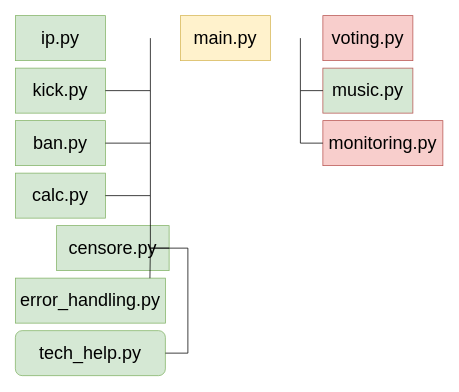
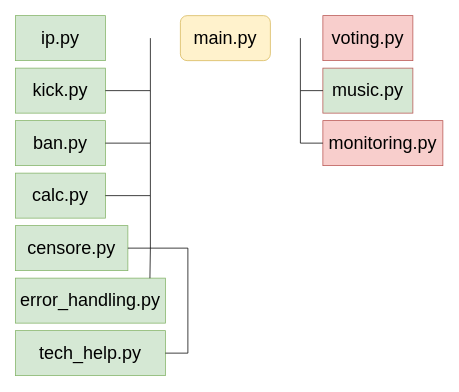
  <mxCell id="0" />
  <mxCell id="1" parent="0" />
- <mxCell id="2" value="&lt;font style=&quot;font-size: 24px;&quot;&gt;main.py&lt;/font&gt;" style="whiteSpace=wrap;html=1;fillColor=#fff2cc;strokeColor=#d6b656;rounded=0;" parent="1" vertex="1"><mxGeometry x="240" y="20" width="120" height="60" as="geometry" /></mxCell>
+ <mxCell id="2" value="&lt;font style=&quot;font-size: 24px;&quot;&gt;main.py&lt;/font&gt;" style="rounded=1;whiteSpace=wrap;html=1;fillColor=#fff2cc;strokeColor=#d6b656;" parent="1" vertex="1"><mxGeometry x="240" y="20" width="120" height="60" as="geometry" /></mxCell>
  <mxCell id="3" value="ip.py" style="rounded=0;whiteSpace=wrap;html=1;fontSize=24;fillColor=#d5e8d4;strokeColor=#82b366;" parent="1" vertex="1"><mxGeometry x="20" y="20" width="120" height="60" as="geometry" /></mxCell>
  <mxCell id="4" value="kick.py" style="rounded=0;whiteSpace=wrap;html=1;fontSize=24;fillColor=#d5e8d4;strokeColor=#82b366;" parent="1" vertex="1"><mxGeometry x="20" y="90" width="120" height="60" as="geometry" /></mxCell>
  <mxCell id="5" value="ban.py&lt;br&gt;" style="rounded=0;whiteSpace=wrap;html=1;fontSize=24;fillColor=#d5e8d4;strokeColor=#82b366;" parent="1" vertex="1"><mxGeometry x="20" y="160" width="120" height="60" as="geometry" /></mxCell>
- <mxCell id="6" value="censore.py" style="rounded=0;whiteSpace=wrap;html=1;fontSize=24;fillColor=#d5e8d4;strokeColor=#82b366;" parent="1" vertex="1"><mxGeometry x="75" y="300" width="150" height="60" as="geometry" /></mxCell>
+ <mxCell id="6" value="censore.py" style="rounded=0;whiteSpace=wrap;html=1;fontSize=24;fillColor=#d5e8d4;strokeColor=#82b366;" parent="1" vertex="1"><mxGeometry x="20" y="300" width="150" height="60" as="geometry" /></mxCell>
  <mxCell id="7" value="calc.py" style="rounded=0;whiteSpace=wrap;html=1;fontSize=24;fillColor=#d5e8d4;strokeColor=#82b366;" parent="1" vertex="1"><mxGeometry x="20" y="230" width="120" height="60" as="geometry" /></mxCell>
  <mxCell id="8" value="error_handling.py" style="rounded=0;whiteSpace=wrap;html=1;fontSize=24;fillColor=#d5e8d4;strokeColor=#82b366;" parent="1" vertex="1"><mxGeometry x="20" y="370" width="200" height="60" as="geometry" /></mxCell>
- <mxCell id="9" value="tech_help.py" style="whiteSpace=wrap;html=1;fontSize=24;fillColor=#d5e8d4;strokeColor=#82b366;rounded=1;" parent="1" vertex="1"><mxGeometry x="20" y="440" width="200" height="60" as="geometry" /></mxCell>
+ <mxCell id="9" value="tech_help.py" style="rounded=0;whiteSpace=wrap;html=1;fontSize=24;fillColor=#d5e8d4;strokeColor=#82b366;" parent="1" vertex="1"><mxGeometry x="20" y="440" width="200" height="60" as="geometry" /></mxCell>
  <mxCell id="10" value="voting.py" style="rounded=0;whiteSpace=wrap;html=1;fontSize=24;fillColor=#f8cecc;strokeColor=#b85450;" parent="1" vertex="1"><mxGeometry x="430" y="20" width="120" height="60" as="geometry" /></mxCell>
  <mxCell id="11" value="monitoring.py" style="rounded=0;whiteSpace=wrap;html=1;fontSize=24;fillColor=#f8cecc;strokeColor=#b85450;" parent="1" vertex="1"><mxGeometry x="430" y="160" width="160" height="60" as="geometry" /></mxCell>
  <mxCell id="12" value="music.py" style="rounded=0;whiteSpace=wrap;html=1;fontSize=24;fillColor=#d5e8d4;strokeColor=#b85450;" parent="1" vertex="1"><mxGeometry x="430" y="90" width="120" height="60" as="geometry" /></mxCell>
  <mxCell id="13" value="" style="endArrow=none;html=1;fontSize=24;exitX=1;exitY=0.5;exitDx=0;exitDy=0;" parent="1" source="4" edge="1"><mxGeometry width="50" height="50" relative="1" as="geometry"><mxPoint x="490" y="300" as="sourcePoint" /><mxPoint x="200" y="120" as="targetPoint" /></mxGeometry></mxCell>
  <mxCell id="14" value="" style="endArrow=none;html=1;fontSize=24;" parent="1" edge="1"><mxGeometry width="50" height="50" relative="1" as="geometry"><mxPoint x="200" y="120" as="sourcePoint" /><mxPoint x="200" y="50" as="targetPoint" /></mxGeometry></mxCell>
  <mxCell id="15" value="" style="endArrow=none;html=1;fontSize=24;exitX=1;exitY=0.5;exitDx=0;exitDy=0;" parent="1" source="5" edge="1"><mxGeometry width="50" height="50" relative="1" as="geometry"><mxPoint x="160" y="140" as="sourcePoint" /><mxPoint x="200" y="190" as="targetPoint" /></mxGeometry></mxCell>
  <mxCell id="16" value="" style="endArrow=none;html=1;fontSize=24;" parent="1" edge="1"><mxGeometry width="50" height="50" relative="1" as="geometry"><mxPoint x="200" y="120" as="sourcePoint" /><mxPoint x="200" y="190" as="targetPoint" /></mxGeometry></mxCell>
  <mxCell id="17" value="" style="endArrow=none;html=1;fontSize=24;exitX=1;exitY=0.5;exitDx=0;exitDy=0;" parent="1" source="7" edge="1"><mxGeometry width="50" height="50" relative="1" as="geometry"><mxPoint x="160" y="210" as="sourcePoint" /><mxPoint x="200" y="260" as="targetPoint" /></mxGeometry></mxCell>
  <mxCell id="18" value="" style="endArrow=none;html=1;fontSize=24;" parent="1" edge="1"><mxGeometry width="50" height="50" relative="1" as="geometry"><mxPoint x="200" y="190" as="sourcePoint" /><mxPoint x="200" y="260" as="targetPoint" /></mxGeometry></mxCell>
  <mxCell id="19" value="" style="endArrow=none;html=1;fontSize=24;exitX=1;exitY=0.5;exitDx=0;exitDy=0;" parent="1" source="6" edge="1"><mxGeometry width="50" height="50" relative="1" as="geometry"><mxPoint x="180" y="230" as="sourcePoint" /><mxPoint x="200" y="330" as="targetPoint" /></mxGeometry></mxCell>
  <mxCell id="20" value="" style="endArrow=none;html=1;fontSize=24;" parent="1" edge="1"><mxGeometry width="50" height="50" relative="1" as="geometry"><mxPoint x="200" y="330" as="sourcePoint" /><mxPoint x="200" y="260" as="targetPoint" /></mxGeometry></mxCell>
  <mxCell id="21" value="" style="endArrow=none;html=1;fontSize=24;exitX=0.897;exitY=0.002;exitDx=0;exitDy=0;exitPerimeter=0;" parent="1" source="8" edge="1"><mxGeometry width="50" height="50" relative="1" as="geometry"><mxPoint x="190" y="350" as="sourcePoint" /><mxPoint x="200" y="330" as="targetPoint" /></mxGeometry></mxCell>
  <mxCell id="22" value="" style="endArrow=none;html=1;fontSize=24;exitX=1;exitY=0.5;exitDx=0;exitDy=0;" parent="1" source="9" edge="1"><mxGeometry width="50" height="50" relative="1" as="geometry"><mxPoint x="200" y="360" as="sourcePoint" /><mxPoint x="250" y="470" as="targetPoint" /></mxGeometry></mxCell>
  <mxCell id="23" value="" style="endArrow=none;html=1;fontSize=24;" parent="1" edge="1"><mxGeometry width="50" height="50" relative="1" as="geometry"><mxPoint x="250" y="470" as="sourcePoint" /><mxPoint x="250" y="330" as="targetPoint" /></mxGeometry></mxCell>
  <mxCell id="24" value="" style="endArrow=none;html=1;fontSize=24;" parent="1" edge="1"><mxGeometry width="50" height="50" relative="1" as="geometry"><mxPoint x="200" y="330" as="sourcePoint" /><mxPoint x="250" y="330" as="targetPoint" /></mxGeometry></mxCell>
  <mxCell id="25" value="" style="endArrow=none;html=1;fontSize=24;exitX=0;exitY=0.5;exitDx=0;exitDy=0;" parent="1" source="12" edge="1"><mxGeometry width="50" height="50" relative="1" as="geometry"><mxPoint x="340" y="120" as="sourcePoint" /><mxPoint x="400" y="120" as="targetPoint" /></mxGeometry></mxCell>
  <mxCell id="26" value="" style="endArrow=none;html=1;fontSize=24;" parent="1" edge="1"><mxGeometry width="50" height="50" relative="1" as="geometry"><mxPoint x="400" y="120" as="sourcePoint" /><mxPoint x="400" y="50" as="targetPoint" /></mxGeometry></mxCell>
  <mxCell id="27" value="" style="endArrow=none;html=1;fontSize=24;exitX=0;exitY=0.5;exitDx=0;exitDy=0;" parent="1" edge="1"><mxGeometry width="50" height="50" relative="1" as="geometry"><mxPoint x="430" y="190" as="sourcePoint" /><mxPoint x="400" y="190" as="targetPoint" /></mxGeometry></mxCell>
  <mxCell id="28" value="" style="endArrow=none;html=1;fontSize=24;" parent="1" edge="1"><mxGeometry width="50" height="50" relative="1" as="geometry"><mxPoint x="400" y="190" as="sourcePoint" /><mxPoint x="400" y="120" as="targetPoint" /></mxGeometry></mxCell>
